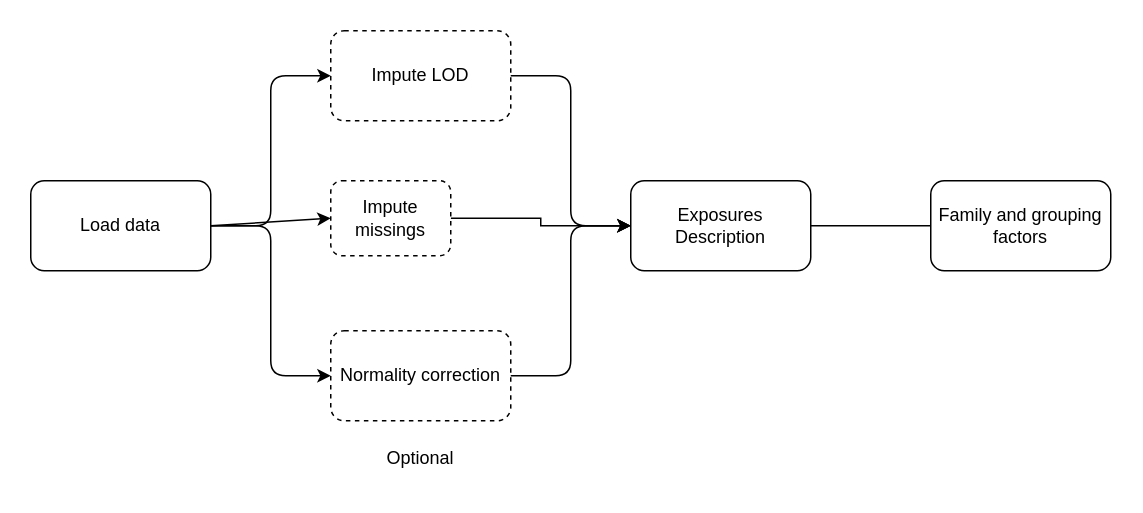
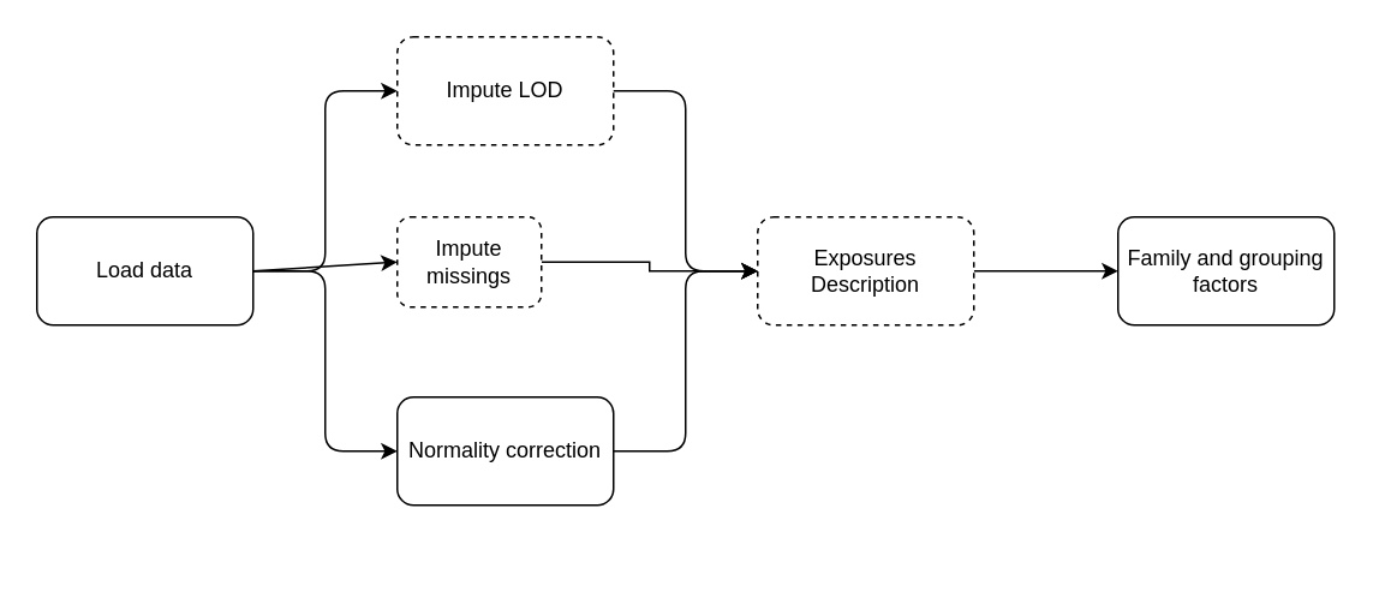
  <mxCell id="0" />
  <mxCell id="1" parent="0" />
  <mxCell id="2" value="" style="edgeStyle=orthogonalEdgeStyle;rounded=0;orthogonalLoop=1;jettySize=auto;html=1;" parent="1" source="3" target="6" edge="1"><mxGeometry relative="1" as="geometry" /></mxCell>
  <mxCell id="3" value="Impute missings" style="rounded=1;whiteSpace=wrap;html=1;dashed=1;" parent="1" vertex="1"><mxGeometry x="220" y="120" width="80" height="50" as="geometry" /></mxCell>
  <mxCell id="4" value="Load data" style="rounded=1;whiteSpace=wrap;html=1;" vertex="1" parent="1"><mxGeometry x="20" y="120" width="120" height="60" as="geometry" /></mxCell>
- <mxCell id="5" value="" style="edgeStyle=orthogonalEdgeStyle;rounded=0;orthogonalLoop=1;jettySize=auto;html=1;endArrow=none;" parent="1" source="6" target="7" edge="1"><mxGeometry relative="1" as="geometry" /></mxCell>
- <mxCell id="6" value="Exposures Description" style="rounded=1;whiteSpace=wrap;html=1;" parent="1" vertex="1"><mxGeometry x="420" y="120" width="120" height="60" as="geometry" /></mxCell>
+ <mxCell id="5" value="" style="edgeStyle=orthogonalEdgeStyle;rounded=0;orthogonalLoop=1;jettySize=auto;html=1;" parent="1" source="6" target="7" edge="1"><mxGeometry relative="1" as="geometry" /></mxCell>
+ <mxCell id="6" value="Exposures Description" style="rounded=1;whiteSpace=wrap;html=1;dashed=1;" parent="1" vertex="1"><mxGeometry x="420" y="120" width="120" height="60" as="geometry" /></mxCell>
  <mxCell id="7" value="Family and grouping factors" style="rounded=1;whiteSpace=wrap;html=1;" parent="1" vertex="1"><mxGeometry x="620" y="120" width="120" height="60" as="geometry" /></mxCell>
  <mxCell id="8" value="" style="endArrow=classic;html=1;exitX=1;exitY=0.5;exitDx=0;exitDy=0;entryX=0;entryY=0.5;entryDx=0;entryDy=0;" edge="1" parent="1" source="4" target="3"><mxGeometry width="50" height="50" relative="1" as="geometry"><mxPoint x="260" y="150" as="sourcePoint" /><mxPoint x="310" y="100" as="targetPoint" /></mxGeometry></mxCell>
  <mxCell id="9" value="Impute LOD" style="rounded=1;whiteSpace=wrap;html=1;dashed=1;" vertex="1" parent="1"><mxGeometry x="220" y="20" width="120" height="60" as="geometry" /></mxCell>
- <mxCell id="10" value="Normality correction" style="rounded=1;whiteSpace=wrap;html=1;dashed=1;" vertex="1" parent="1"><mxGeometry x="220" y="220" width="120" height="60" as="geometry" /></mxCell>
+ <mxCell id="10" value="Normality correction" style="rounded=1;whiteSpace=wrap;html=1;dashed=0;" vertex="1" parent="1"><mxGeometry x="220" y="220" width="120" height="60" as="geometry" /></mxCell>
  <mxCell id="11" value="" style="endArrow=classic;html=1;exitX=1;exitY=0.5;exitDx=0;exitDy=0;entryX=0;entryY=0.5;entryDx=0;entryDy=0;" edge="1" parent="1" source="4" target="10"><mxGeometry width="50" height="50" relative="1" as="geometry"><mxPoint x="260" y="150" as="sourcePoint" /><mxPoint x="310" y="100" as="targetPoint" /><Array as="points"><mxPoint x="180" y="150" /><mxPoint x="180" y="250" /></Array></mxGeometry></mxCell>
  <mxCell id="12" value="" style="endArrow=classic;html=1;exitX=1;exitY=0.5;exitDx=0;exitDy=0;entryX=0;entryY=0.5;entryDx=0;entryDy=0;" edge="1" parent="1" source="4" target="9"><mxGeometry width="50" height="50" relative="1" as="geometry"><mxPoint x="260" y="150" as="sourcePoint" /><mxPoint x="310" y="100" as="targetPoint" /><Array as="points"><mxPoint x="180" y="150" /><mxPoint x="180" y="50" /></Array></mxGeometry></mxCell>
  <mxCell id="13" value="" style="endArrow=classic;html=1;exitX=1;exitY=0.5;exitDx=0;exitDy=0;entryX=0;entryY=0.5;entryDx=0;entryDy=0;" edge="1" parent="1" source="10" target="6"><mxGeometry width="50" height="50" relative="1" as="geometry"><mxPoint x="260" y="150" as="sourcePoint" /><mxPoint x="310" y="100" as="targetPoint" /><Array as="points"><mxPoint x="380" y="250" /><mxPoint x="380" y="150" /></Array></mxGeometry></mxCell>
  <mxCell id="14" value="" style="endArrow=classic;html=1;exitX=1;exitY=0.5;exitDx=0;exitDy=0;entryX=0;entryY=0.5;entryDx=0;entryDy=0;" edge="1" parent="1" source="9" target="6"><mxGeometry width="50" height="50" relative="1" as="geometry"><mxPoint x="260" y="150" as="sourcePoint" /><mxPoint x="310" y="100" as="targetPoint" /><Array as="points"><mxPoint x="380" y="50" /><mxPoint x="380" y="150" /></Array></mxGeometry></mxCell>
- <mxCell id="15" value="Optional" style="text;html=1;strokeColor=none;fillColor=none;align=center;verticalAlign=middle;whiteSpace=wrap;rounded=0;dashed=1;" vertex="1" parent="1"><mxGeometry x="255" y="290" width="50" height="30" as="geometry" /></mxCell>
